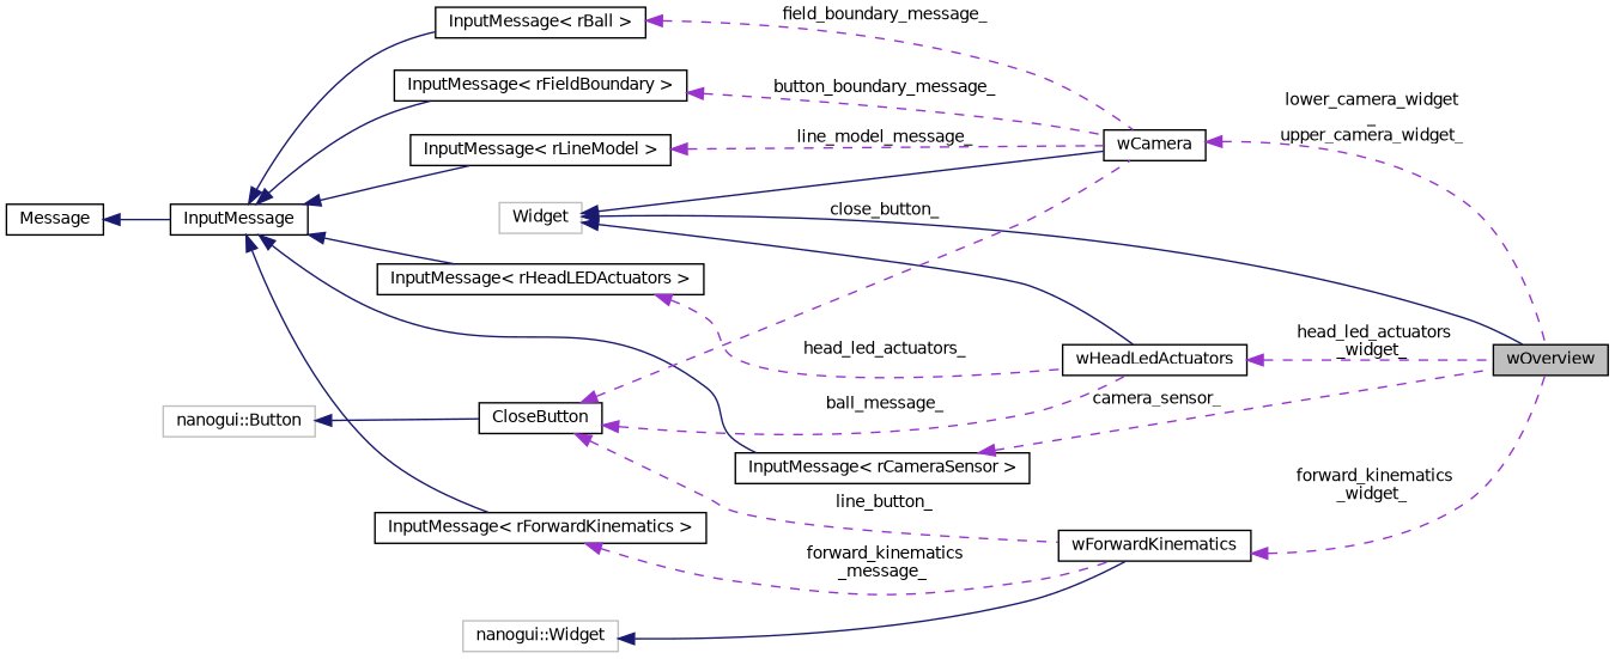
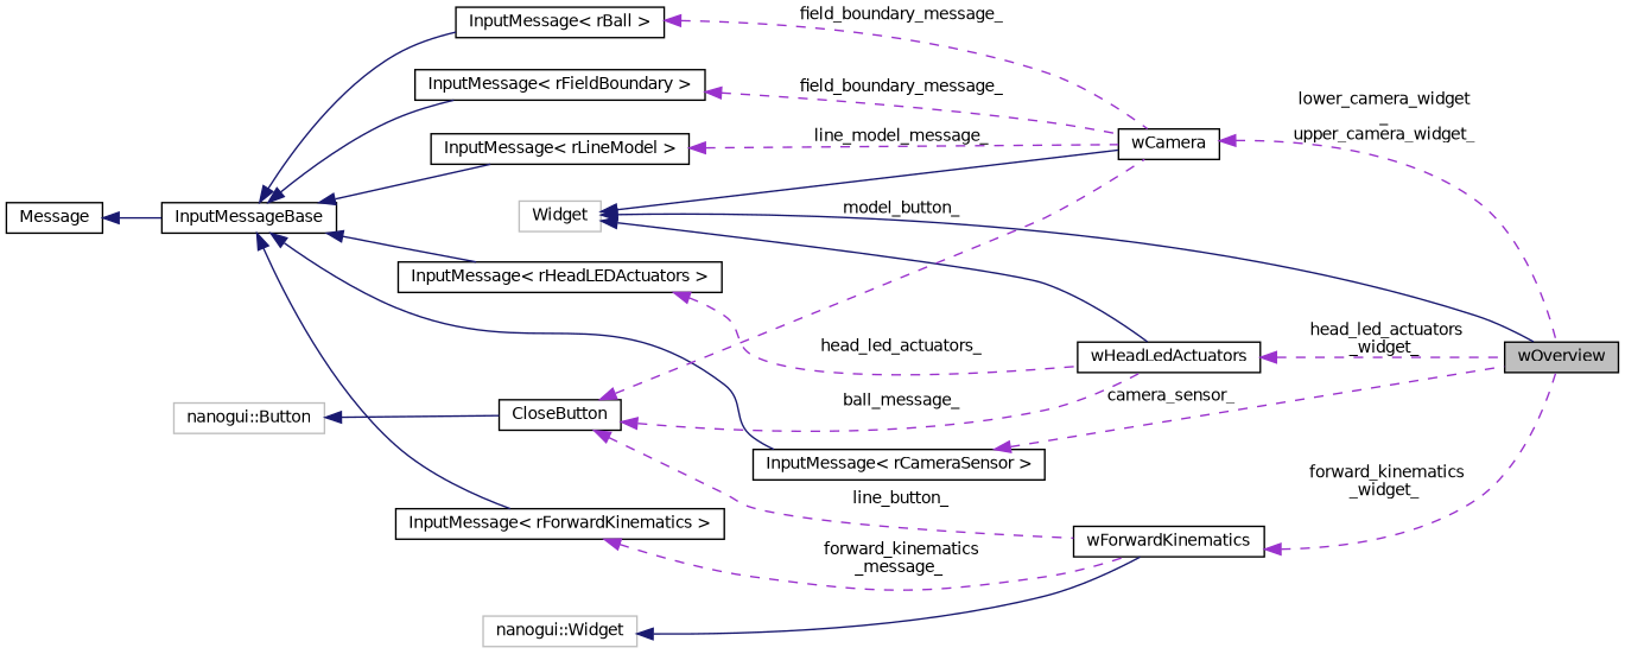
  digraph {
    fontname="DejaVu Sans"
    rankdir=LR
    node [color=black fillcolor=white fontname="DejaVu Sans" fontsize=10 shape=record style=filled]
    edge [color=midnightblue dir=back fontname="DejaVu Sans" fontsize=10 labelfontname=Helvetica labelfontsize=10 style=solid]
    n1 [fillcolor=grey75 fontcolor=black height=0.2 label=wOverview width=0.4]
    n2 [color=grey75 height=0.2 label=Widget width=0.4]
    n3 [height=0.2 label=wCamera width=0.4]
    n4 [height=0.2 label=wHeadLedActuators width=0.4]
    n5 [height=0.2 label="InputMessage\< rCameraSensor \>" width=0.4]
-   n6 [height=0.2 label=InputMessage width=0.4]
+   n6 [height=0.2 label=InputMessageBase width=0.4]
    n7 [height=0.2 label="InputMessage\< rBall \>" width=0.4]
    n8 [height=0.2 label="InputMessage\< rFieldBoundary \>" width=0.4]
    n9 [height=0.2 label="InputMessage\< rLineModel \>" width=0.4]
    n10 [height=0.2 label="InputMessage\< rHeadLEDActuators \>" width=0.4]
    n11 [height=0.2 label="InputMessage\< rForwardKinematics \>" width=0.4]
    n12 [height=0.2 label=wForwardKinematics width=0.4]
    n13 [height=0.2 label=Message width=0.4]
    n14 [height=0.2 label=CloseButton width=0.4]
    n15 [color=grey75 height=0.2 label="nanogui::Button" width=0.4]
    n16 [color=grey75 height=0.2 label="nanogui::Widget" width=0.4]
    n2 -> n1
    n2 -> n3
    n2 -> n4
    n3 -> n1 [color=darkorchid3 label=" lower_camera_widget\l_\nupper_camera_widget_" style=dashed]
    n4 -> n1 [color=darkorchid3 label=" head_led_actuators\l_widget_" style=dashed]
    n5 -> n1 [color=darkorchid3 label=" camera_sensor_" style=dashed]
    n6 -> n5
    n6 -> n7
    n6 -> n8
    n6 -> n9
    n6 -> n10
    n6 -> n11
    n7 -> n3 [color=darkorchid3 label=" field_boundary_message_" style=dashed]
-   n8 -> n3 [color=darkorchid3 label=" button_boundary_message_" style=dashed]
+   n8 -> n3 [color=darkorchid3 label=" field_boundary_message_" style=dashed]
    n9 -> n3 [color=darkorchid3 label=" line_model_message_" style=dashed]
    n10 -> n4 [color=darkorchid3 label=" head_led_actuators_" style=dashed]
    n11 -> n12 [color=darkorchid3 label=" forward_kinematics\l_message_" style=dashed]
    n12 -> n1 [color=darkorchid3 label=" forward_kinematics\l_widget_" style=dashed]
    n13 -> n6
-   n14 -> n3 [color=darkorchid3 label=" close_button_" style=dashed]
+   n14 -> n3 [color=darkorchid3 label=" model_button_" style=dashed]
    n14 -> n4 [color=darkorchid3 label=" ball_message_" style=dashed]
    n14 -> n12 [color=darkorchid3 label=" line_button_" style=dashed]
    n15 -> n14
    n16 -> n12
  }
